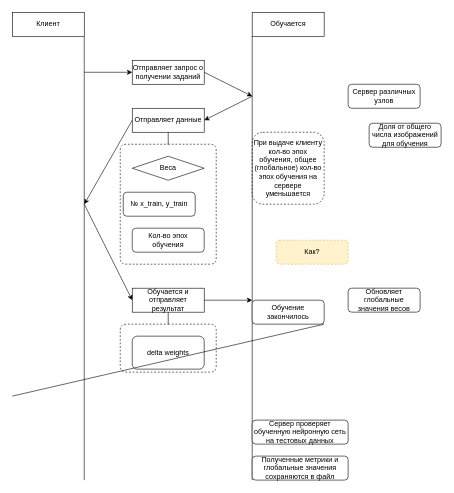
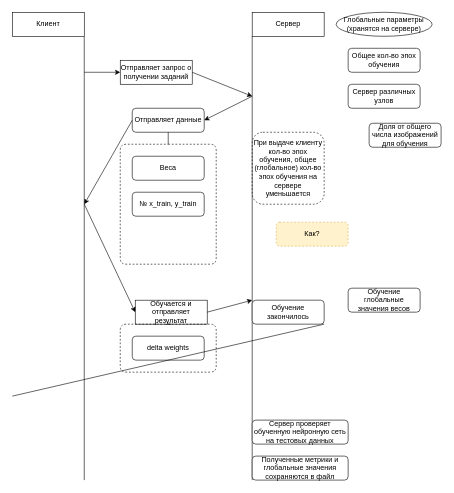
  <mxCell id="0" />
  <mxCell id="1" parent="0" />
- <mxCell id="2" value="Отправляет запрос о получении заданий" style="rounded=0;whiteSpace=wrap;html=1;" vertex="1" parent="1"><mxGeometry x="220" y="100" width="120" height="40" as="geometry" /></mxCell>
+ <mxCell id="2" value="Отправляет запрос о получении заданий" style="rounded=0;whiteSpace=wrap;html=1;" vertex="1" parent="1"><mxGeometry x="200" y="100" width="120" height="40" as="geometry" /></mxCell>
  <mxCell id="3" value="" style="endArrow=classic;html=1;entryX=0;entryY=0.5;entryDx=0;entryDy=0;exitX=1;exitY=0.5;exitDx=0;exitDy=0;" edge="1" parent="1" target="2"><mxGeometry width="50" height="50" relative="1" as="geometry"><mxPoint x="140" y="120" as="sourcePoint" /><mxPoint x="200" y="270" as="targetPoint" /></mxGeometry></mxCell>
  <mxCell id="4" value="" style="endArrow=classic;html=1;exitX=1;exitY=0.5;exitDx=0;exitDy=0;entryX=0;entryY=0.5;entryDx=0;entryDy=0;" edge="1" parent="1" source="2"><mxGeometry width="50" height="50" relative="1" as="geometry"><mxPoint x="320" y="260" as="sourcePoint" /><mxPoint x="420" y="160" as="targetPoint" /></mxGeometry></mxCell>
- <mxCell id="5" value="Отправляет данные" style="rounded=0;whiteSpace=wrap;html=1;" vertex="1" parent="1"><mxGeometry x="220" y="180" width="120" height="40" as="geometry" /></mxCell>
- <mxCell id="6" value="Веса" style="rhombus;whiteSpace=wrap;html=1;" vertex="1" parent="1"><mxGeometry x="220" y="260" width="120" height="40" as="geometry" /></mxCell>
- <mxCell id="7" value="№ x_train, y_train" style="rounded=1;whiteSpace=wrap;html=1;" vertex="1" parent="1"><mxGeometry x="205" y="320" width="120" height="40" as="geometry" /></mxCell>
- <mxCell id="8" value="Кол-во эпох обучения" style="rounded=1;whiteSpace=wrap;html=1;" vertex="1" parent="1"><mxGeometry x="220" y="380" width="120" height="40" as="geometry" /></mxCell>
+ <mxCell id="5" value="Отправляет данные" style="whiteSpace=wrap;html=1;rounded=1;" vertex="1" parent="1"><mxGeometry x="220" y="180" width="120" height="40" as="geometry" /></mxCell>
+ <mxCell id="6" value="Веса" style="rounded=1;whiteSpace=wrap;html=1;" vertex="1" parent="1"><mxGeometry x="220" y="260" width="120" height="40" as="geometry" /></mxCell>
+ <mxCell id="7" value="№ x_train, y_train" style="rounded=1;whiteSpace=wrap;html=1;" vertex="1" parent="1"><mxGeometry x="220" y="320" width="120" height="40" as="geometry" /></mxCell>
  <mxCell id="9" value="" style="endArrow=none;html=1;dashed=1;" edge="1" parent="1"><mxGeometry width="50" height="50" relative="1" as="geometry"><mxPoint x="280" y="240" as="sourcePoint" /><mxPoint x="280" y="240" as="targetPoint" /><Array as="points"><mxPoint x="360" y="240" /><mxPoint x="360" y="440" /><mxPoint x="200" y="440" /><mxPoint x="200" y="240" /></Array></mxGeometry></mxCell>
  <mxCell id="10" value="" style="endArrow=none;html=1;entryX=0.5;entryY=1;entryDx=0;entryDy=0;" edge="1" parent="1" target="5"><mxGeometry width="50" height="50" relative="1" as="geometry"><mxPoint x="280" y="240" as="sourcePoint" /><mxPoint x="100" y="300" as="targetPoint" /></mxGeometry></mxCell>
  <mxCell id="11" value="" style="endArrow=classic;html=1;entryX=1;entryY=0.5;entryDx=0;entryDy=0;exitX=0;exitY=0.5;exitDx=0;exitDy=0;" edge="1" parent="1" target="5"><mxGeometry width="50" height="50" relative="1" as="geometry"><mxPoint x="420" y="160" as="sourcePoint" /><mxPoint x="510" y="240" as="targetPoint" /></mxGeometry></mxCell>
+ <mxCell id="12" value="Общее кол-во эпох обучения" style="rounded=1;whiteSpace=wrap;html=1;" vertex="1" parent="1"><mxGeometry x="580" y="80" width="120" height="40" as="geometry" /></mxCell>
+ <mxCell id="13" value="Глобальные параметры (хранятся на сервере)" style="ellipse;whiteSpace=wrap;html=1;" vertex="1" parent="1"><mxGeometry x="560" y="20" width="160" height="40" as="geometry" /></mxCell>
  <mxCell id="14" value="При выдаче клиенту кол-во эпох обучения, общее (глобальное) кол-во эпох обучения на сервере уменьшается" style="rounded=1;whiteSpace=wrap;html=1;dashed=1;" vertex="1" parent="1"><mxGeometry x="420" y="220" width="120" height="120" as="geometry" /></mxCell>
  <mxCell id="15" value="" style="endArrow=none;html=1;" edge="1" parent="1"><mxGeometry width="50" height="50" relative="1" as="geometry"><mxPoint x="140" y="800" as="sourcePoint" /><mxPoint x="140" y="60" as="targetPoint" /></mxGeometry></mxCell>
  <mxCell id="16" value="" style="endArrow=none;html=1;exitX=0;exitY=1;exitDx=0;exitDy=0;" edge="1" parent="1" source="31"><mxGeometry width="50" height="50" relative="1" as="geometry"><mxPoint x="420" y="860" as="sourcePoint" /><mxPoint x="420" y="59.5" as="targetPoint" /></mxGeometry></mxCell>
  <mxCell id="17" value="Клиент" style="rounded=0;whiteSpace=wrap;html=1;" vertex="1" parent="1"><mxGeometry x="20" y="20" width="120" height="40" as="geometry" /></mxCell>
- <mxCell id="18" value="Обучается" style="rounded=0;whiteSpace=wrap;html=1;" vertex="1" parent="1"><mxGeometry x="420" y="20" width="120" height="40" as="geometry" /></mxCell>
+ <mxCell id="18" value="Сервер" style="rounded=0;whiteSpace=wrap;html=1;" vertex="1" parent="1"><mxGeometry x="420" y="20" width="120" height="40" as="geometry" /></mxCell>
  <mxCell id="19" value="" style="endArrow=classic;html=1;exitX=0;exitY=0.5;exitDx=0;exitDy=0;" edge="1" parent="1" source="5"><mxGeometry width="50" height="50" relative="1" as="geometry"><mxPoint x="20" y="300" as="sourcePoint" /><mxPoint x="140" y="340" as="targetPoint" /></mxGeometry></mxCell>
- <mxCell id="20" value="Обучается и отправляет результат" style="rounded=0;whiteSpace=wrap;html=1;" vertex="1" parent="1"><mxGeometry x="220" y="480" width="120" height="40" as="geometry" /></mxCell>
+ <mxCell id="20" value="Обучается и отправляет результат" style="rounded=0;whiteSpace=wrap;html=1;" vertex="1" parent="1"><mxGeometry x="225" y="500" width="120" height="40" as="geometry" /></mxCell>
  <mxCell id="21" value="" style="endArrow=classic;html=1;entryX=0;entryY=0.5;entryDx=0;entryDy=0;" edge="1" parent="1" target="20"><mxGeometry width="50" height="50" relative="1" as="geometry"><mxPoint x="140" y="340" as="sourcePoint" /><mxPoint x="40" y="400" as="targetPoint" /></mxGeometry></mxCell>
- <mxCell id="22" value="delta weights" style="rounded=1;whiteSpace=wrap;html=1;" vertex="1" parent="1"><mxGeometry x="220" y="560" width="120" height="55" as="geometry" /></mxCell>
+ <mxCell id="22" value="delta weights" style="rounded=1;whiteSpace=wrap;html=1;" vertex="1" parent="1"><mxGeometry x="220" y="560" width="120" height="40" as="geometry" /></mxCell>
  <mxCell id="23" value="" style="endArrow=none;html=1;dashed=1;" edge="1" parent="1"><mxGeometry width="50" height="50" relative="1" as="geometry"><mxPoint x="280" y="540" as="sourcePoint" /><mxPoint x="280" y="540" as="targetPoint" /><Array as="points"><mxPoint x="360" y="540" /><mxPoint x="360" y="620" /><mxPoint x="200" y="620" /><mxPoint x="200" y="540" /></Array></mxGeometry></mxCell>
  <mxCell id="24" value="" style="endArrow=classic;html=1;exitX=1;exitY=0.5;exitDx=0;exitDy=0;" edge="1" parent="1" source="20"><mxGeometry width="50" height="50" relative="1" as="geometry"><mxPoint x="500" y="540" as="sourcePoint" /><mxPoint x="420" y="500" as="targetPoint" /></mxGeometry></mxCell>
- <mxCell id="25" value="Обновляет глобальные значения весов" style="rounded=1;whiteSpace=wrap;html=1;" vertex="1" parent="1"><mxGeometry x="580" y="480" width="120" height="40" as="geometry" /></mxCell>
- <mxCell id="26" value="Как?" style="rounded=1;whiteSpace=wrap;html=1;dashed=1;fillColor=#fff2cc;strokeColor=#d6b656;" vertex="1" parent="1"><mxGeometry x="460" y="400" width="120" height="40" as="geometry" /></mxCell>
+ <mxCell id="25" value="Обучение глобальные значения весов" style="rounded=1;whiteSpace=wrap;html=1;" vertex="1" parent="1"><mxGeometry x="580" y="480" width="120" height="40" as="geometry" /></mxCell>
+ <mxCell id="26" value="Как?" style="rounded=1;whiteSpace=wrap;html=1;dashed=1;fillColor=#fff2cc;strokeColor=#d6b656;" vertex="1" parent="1"><mxGeometry x="460" y="370" width="120" height="40" as="geometry" /></mxCell>
  <mxCell id="27" value="" style="endArrow=none;html=1;entryX=0.5;entryY=1;entryDx=0;entryDy=0;" edge="1" parent="1" target="20"><mxGeometry width="50" height="50" relative="1" as="geometry"><mxPoint x="280" y="540" as="sourcePoint" /><mxPoint x="40" y="560" as="targetPoint" /></mxGeometry></mxCell>
  <mxCell id="28" value="Обучение закончилось" style="rounded=1;whiteSpace=wrap;html=1;" vertex="1" parent="1"><mxGeometry x="420" y="500" width="120" height="40" as="geometry" /></mxCell>
  <mxCell id="29" value="" style="endArrow=none;html=1;entryX=1;entryY=1;entryDx=0;entryDy=0;" edge="1" parent="1" target="28"><mxGeometry width="50" height="50" relative="1" as="geometry"><mxPoint x="20" y="660" as="sourcePoint" /><mxPoint x="70" y="680" as="targetPoint" /></mxGeometry></mxCell>
  <mxCell id="30" value="Сервер проверяет обученную нейронную сеть на тестовых данных" style="rounded=1;whiteSpace=wrap;html=1;" vertex="1" parent="1"><mxGeometry x="420" y="700" width="160" height="40" as="geometry" /></mxCell>
  <mxCell id="31" value="Полученные метрики и глобальные значения сохраняются в файл" style="rounded=1;whiteSpace=wrap;html=1;" vertex="1" parent="1"><mxGeometry x="420" y="760" width="160" height="40" as="geometry" /></mxCell>
  <mxCell id="32" value="Сервер различных узлов" style="rounded=1;whiteSpace=wrap;html=1;" vertex="1" parent="1"><mxGeometry x="580" y="140" width="120" height="40" as="geometry" /></mxCell>
  <mxCell id="33" value="Доля от общего числа изображений для обучения" style="rounded=1;whiteSpace=wrap;html=1;" vertex="1" parent="1"><mxGeometry x="615" y="205" width="120" height="40" as="geometry" /></mxCell>
